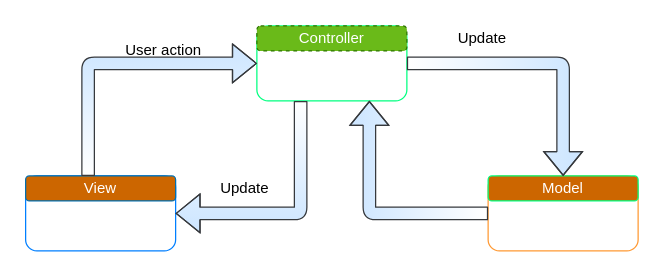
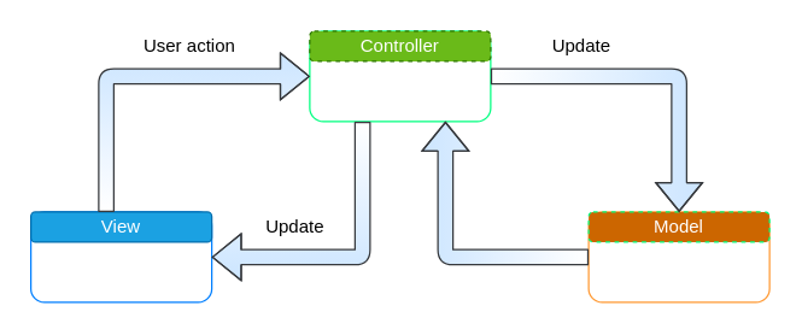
  <mxCell id="0" />
  <mxCell id="1" parent="0" />
  <mxCell id="2" value="" style="rounded=1;whiteSpace=wrap;html=1;strokeColor=#00FF80;" parent="1" vertex="1"><mxGeometry x="205" y="20" width="120" height="60" as="geometry" /></mxCell>
  <mxCell id="3" value="&lt;font color=&quot;#ffffff&quot;&gt;Controller&lt;/font&gt;" style="rounded=1;whiteSpace=wrap;html=1;strokeColor=#2D7600;fontColor=#ffffff;fillColor=#6ABA19;dashed=1;" parent="1" vertex="1"><mxGeometry x="205" y="20" width="120" height="20" as="geometry" /></mxCell>
  <mxCell id="4" value="" style="rounded=1;whiteSpace=wrap;html=1;strokeColor=#FF9933;" parent="1" vertex="1"><mxGeometry x="390" y="140" width="120" height="60" as="geometry" /></mxCell>
- <mxCell id="5" value="&lt;font color=&quot;#ffffff&quot;&gt;Model&lt;br&gt;&lt;/font&gt;" style="rounded=1;whiteSpace=wrap;html=1;strokeColor=#00FF80;fillColor=#CC6600;" parent="1" vertex="1"><mxGeometry x="390" y="140" width="120" height="20" as="geometry" /></mxCell>
+ <mxCell id="5" value="&lt;font color=&quot;#ffffff&quot;&gt;Model&lt;br&gt;&lt;/font&gt;" style="rounded=1;whiteSpace=wrap;html=1;strokeColor=#00FF80;fillColor=#CC6600;dashed=1;" parent="1" vertex="1"><mxGeometry x="390" y="140" width="120" height="20" as="geometry" /></mxCell>
  <mxCell id="6" value="" style="rounded=1;whiteSpace=wrap;html=1;strokeColor=#007FFF;" parent="1" vertex="1"><mxGeometry x="20" y="140" width="120" height="60" as="geometry" /></mxCell>
- <mxCell id="7" value="&lt;font color=&quot;#ffffff&quot;&gt;View&lt;br&gt;&lt;/font&gt;" style="rounded=1;whiteSpace=wrap;html=1;fillColor=#cc6600;strokeColor=#006EAF;fontColor=#ffffff;" parent="1" vertex="1"><mxGeometry x="20" y="140" width="120" height="20" as="geometry" /></mxCell>
+ <mxCell id="7" value="&lt;font color=&quot;#ffffff&quot;&gt;View&lt;br&gt;&lt;/font&gt;" style="rounded=1;whiteSpace=wrap;html=1;fillColor=#1ba1e2;strokeColor=#006EAF;fontColor=#ffffff;" parent="1" vertex="1"><mxGeometry x="20" y="140" width="120" height="20" as="geometry" /></mxCell>
  <mxCell id="8" value="" style="shape=flexArrow;endArrow=classic;html=1;fillColor=#cce5ff;strokeColor=#36393d;gradientColor=#ffffff;gradientDirection=south;entryX=0;entryY=0.5;entryDx=0;entryDy=0;" parent="1" target="2" edge="1"><mxGeometry width="50" height="50" relative="1" as="geometry"><mxPoint x="70" y="140" as="sourcePoint" /><mxPoint x="200" y="60" as="targetPoint" /><Array as="points"><mxPoint x="70" y="50" /></Array></mxGeometry></mxCell>
  <mxCell id="9" value="" style="shape=flexArrow;endArrow=classic;html=1;fillColor=#cce5ff;strokeColor=#36393d;gradientColor=#ffffff;gradientDirection=north;entryX=1;entryY=0.5;entryDx=0;entryDy=0;" parent="1" target="6" edge="1"><mxGeometry width="50" height="50" relative="1" as="geometry"><mxPoint x="240" y="80" as="sourcePoint" /><mxPoint x="230" y="220" as="targetPoint" /><Array as="points"><mxPoint x="240" y="110" /><mxPoint x="240" y="170" /></Array></mxGeometry></mxCell>
  <mxCell id="10" value="" style="shape=flexArrow;endArrow=classic;html=1;fillColor=#cce5ff;strokeColor=#36393d;gradientColor=#ffffff;gradientDirection=east;entryX=0.75;entryY=1;entryDx=0;entryDy=0;exitX=0;exitY=0.5;exitDx=0;exitDy=0;" parent="1" source="4" target="2" edge="1"><mxGeometry width="50" height="50" relative="1" as="geometry"><mxPoint x="300" y="212.98" as="sourcePoint" /><mxPoint x="435.96" y="130" as="targetPoint" /><Array as="points"><mxPoint x="295" y="170" /></Array></mxGeometry></mxCell>
  <mxCell id="11" value="" style="shape=flexArrow;endArrow=classic;html=1;fillColor=#cce5ff;strokeColor=#36393d;gradientColor=#ffffff;gradientDirection=west;exitX=1;exitY=0.5;exitDx=0;exitDy=0;entryX=0.5;entryY=0;entryDx=0;entryDy=0;" parent="1" source="2" target="5" edge="1"><mxGeometry width="50" height="50" relative="1" as="geometry"><mxPoint x="320" y="43" as="sourcePoint" /><mxPoint x="440" y="140" as="targetPoint" /><Array as="points"><mxPoint x="450" y="50" /></Array></mxGeometry></mxCell>
  <mxCell id="12" value="Update" style="text;html=1;align=center;verticalAlign=middle;resizable=0;points=[];autosize=1;strokeColor=none;" parent="1" vertex="1"><mxGeometry x="360" y="20" width="50" height="20" as="geometry" /></mxCell>
- <mxCell id="13" value="User action" style="text;html=1;align=center;verticalAlign=middle;resizable=0;points=[];autosize=1;strokeColor=none;" parent="1" vertex="1"><mxGeometry x="90" y="30" width="80" height="20" as="geometry" /></mxCell>
+ <mxCell id="13" value="User action" style="text;html=1;align=center;verticalAlign=middle;resizable=0;points=[];autosize=1;strokeColor=none;" parent="1" vertex="1"><mxGeometry x="85" y="20" width="80" height="20" as="geometry" /></mxCell>
  <mxCell id="14" value="Update" style="text;html=1;align=center;verticalAlign=middle;resizable=0;points=[];autosize=1;strokeColor=none;" parent="1" vertex="1"><mxGeometry x="170" y="140" width="50" height="20" as="geometry" /></mxCell>
